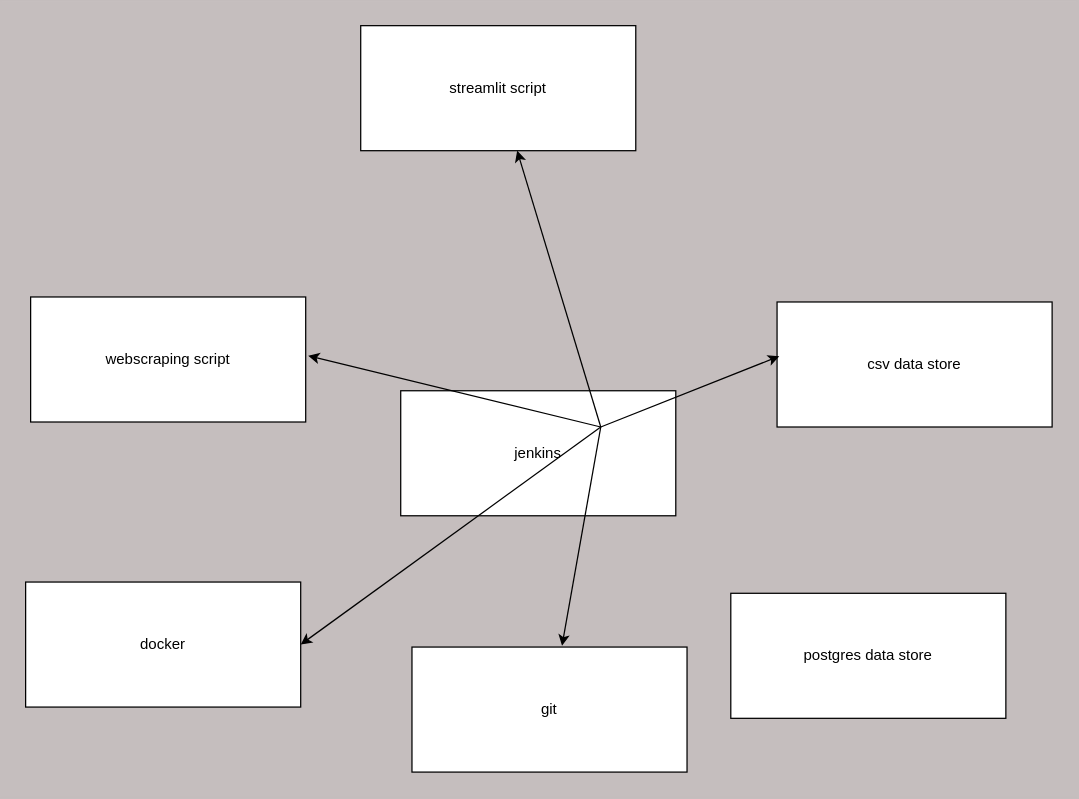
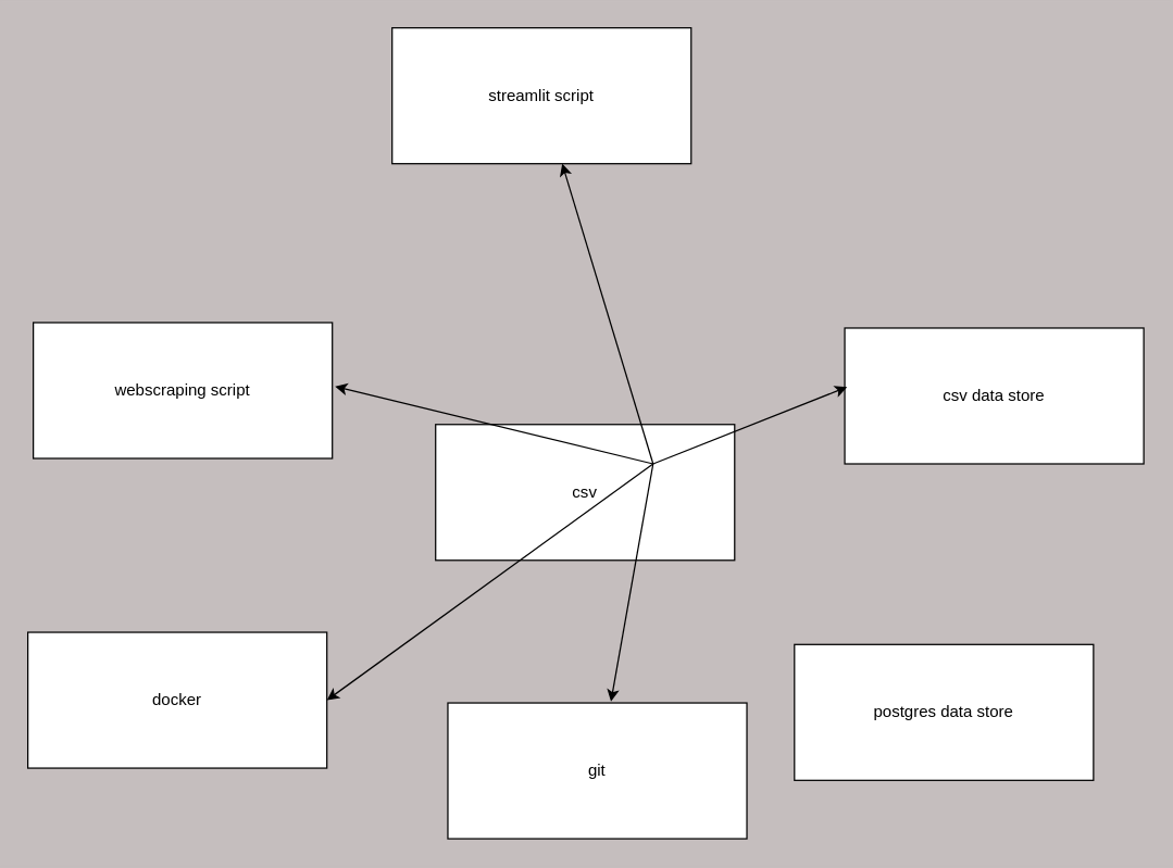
  <mxCell id="0" />
  <mxCell id="1" parent="0" />
  <mxCell id="2" value="webscraping script" style="rounded=0;whiteSpace=wrap;html=1;" vertex="1" parent="1"><mxGeometry x="24" y="237" width="220" height="100" as="geometry" /></mxCell>
- <mxCell id="3" value="jenkins" style="rounded=0;whiteSpace=wrap;html=1;" vertex="1" parent="1"><mxGeometry x="320" y="312" width="220" height="100" as="geometry" /></mxCell>
+ <mxCell id="3" value="csv" style="rounded=0;whiteSpace=wrap;html=1;" vertex="1" parent="1"><mxGeometry x="320" y="312" width="220" height="100" as="geometry" /></mxCell>
  <mxCell id="4" value="postgres data store" style="rounded=0;whiteSpace=wrap;html=1;" vertex="1" parent="1"><mxGeometry x="584" y="474" width="220" height="100" as="geometry" /></mxCell>
  <mxCell id="5" value="streamlit script" style="rounded=0;whiteSpace=wrap;html=1;" vertex="1" parent="1"><mxGeometry x="288" y="20" width="220" height="100" as="geometry" /></mxCell>
  <mxCell id="6" value="csv data store" style="rounded=0;whiteSpace=wrap;html=1;" vertex="1" parent="1"><mxGeometry x="621" y="241" width="220" height="100" as="geometry" /></mxCell>
  <mxCell id="7" value="docker" style="rounded=0;whiteSpace=wrap;html=1;" vertex="1" parent="1"><mxGeometry x="20" y="465" width="220" height="100" as="geometry" /></mxCell>
  <mxCell id="8" value="" style="endArrow=classic;html=1;rounded=0;" edge="1" parent="1" target="5"><mxGeometry width="50" height="50" relative="1" as="geometry"><mxPoint x="480" y="341" as="sourcePoint" /><mxPoint x="530" y="291" as="targetPoint" /></mxGeometry></mxCell>
  <mxCell id="9" value="git" style="rounded=0;whiteSpace=wrap;html=1;" vertex="1" parent="1"><mxGeometry x="329" y="517" width="220" height="100" as="geometry" /></mxCell>
  <mxCell id="10" value="" style="endArrow=classic;html=1;rounded=0;entryX=0.008;entryY=0.434;entryDx=0;entryDy=0;entryPerimeter=0;" edge="1" parent="1" target="6"><mxGeometry width="50" height="50" relative="1" as="geometry"><mxPoint x="480" y="341" as="sourcePoint" /><mxPoint x="530" y="291" as="targetPoint" /></mxGeometry></mxCell>
  <mxCell id="11" value="" style="endArrow=classic;html=1;rounded=0;" edge="1" parent="1"><mxGeometry width="50" height="50" relative="1" as="geometry"><mxPoint x="480" y="341" as="sourcePoint" /><mxPoint x="449" y="516" as="targetPoint" /></mxGeometry></mxCell>
  <mxCell id="12" value="" style="endArrow=classic;html=1;rounded=0;entryX=1;entryY=0.5;entryDx=0;entryDy=0;" edge="1" parent="1" target="7"><mxGeometry width="50" height="50" relative="1" as="geometry"><mxPoint x="480" y="341" as="sourcePoint" /><mxPoint x="530" y="291" as="targetPoint" /></mxGeometry></mxCell>
  <mxCell id="13" value="" style="endArrow=classic;html=1;rounded=0;" edge="1" parent="1"><mxGeometry width="50" height="50" relative="1" as="geometry"><mxPoint x="480" y="341" as="sourcePoint" /><mxPoint x="246" y="284" as="targetPoint" /></mxGeometry></mxCell>
